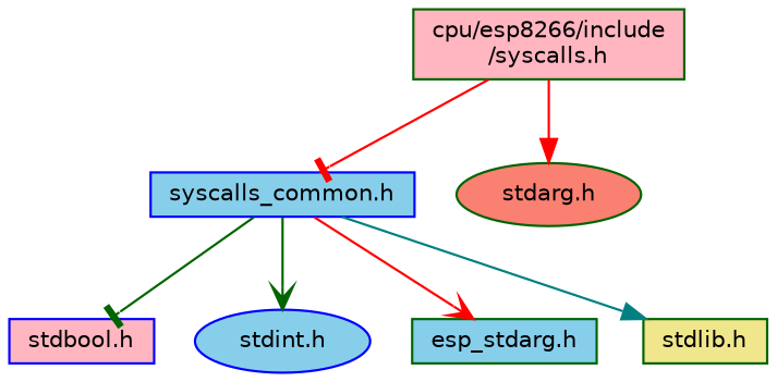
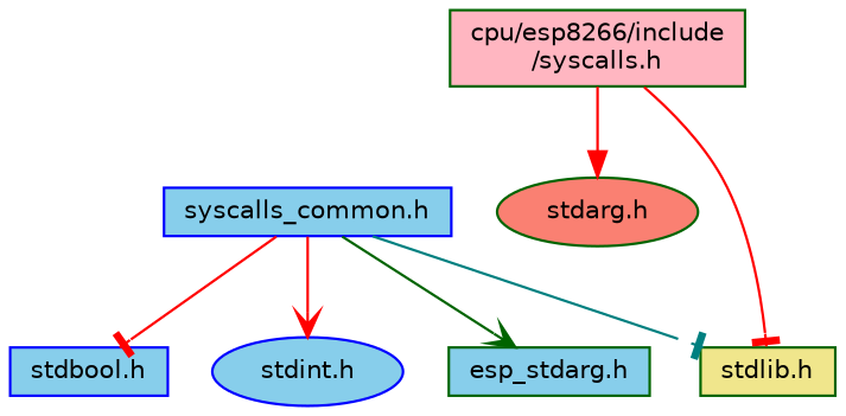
  digraph {
    node [color=darkgreen fillcolor=skyblue fontname=Helvetica fontsize=10 shape=box style=filled]
    edge [arrowhead=tee color=darkgreen fontname=Helvetica fontsize=10 labelfontname=Helvetica labelfontsize=10 style=solid]
    n1 [fillcolor=lightpink fontcolor=black height=0.2 label="cpu/esp8266/include\l/syscalls.h" width=0.4]
    n2 [color=blue height=0.2 label="syscalls_common.h" width=0.4]
    n3 [fillcolor=salmon height=0.2 label="stdarg.h" shape=ellipse width=0.4]
-   n4 [color=blue fillcolor=lightpink height=0.2 label="stdbool.h" width=0.4]
+   n4 [color=blue height=0.2 label="stdbool.h" width=0.4]
    n5 [color=blue height=0.2 label="stdint.h" shape=ellipse width=0.4]
    n6 [fillcolor=khaki height=0.2 label="stdlib.h" width=0.4]
    n7 [height=0.2 label="esp_stdarg.h" width=0.4]
-   n1 -> n2 [color=red]
+   n1 -> n6 [color=red]
    n1 -> n3 [arrowhead=normal color=red]
-   n2 -> n4
-   n2 -> n5 [arrowhead=vee]
-   n2 -> n6 [arrowhead=normal color=teal]
-   n2 -> n7 [arrowhead=vee color=red]
+   n2 -> n4 [color=red]
+   n2 -> n5 [arrowhead=vee color=red]
+   n2 -> n6 [color=teal]
+   n2 -> n7 [arrowhead=vee]
  }
